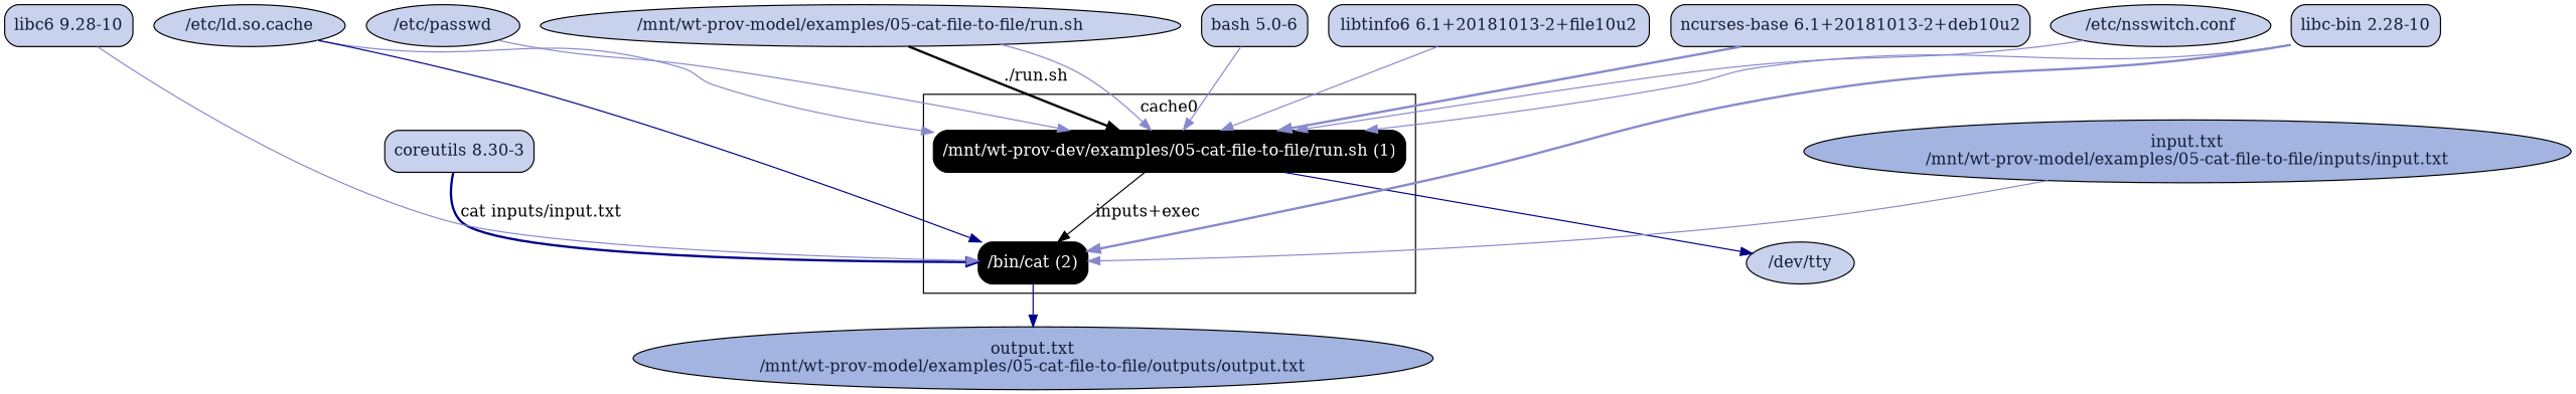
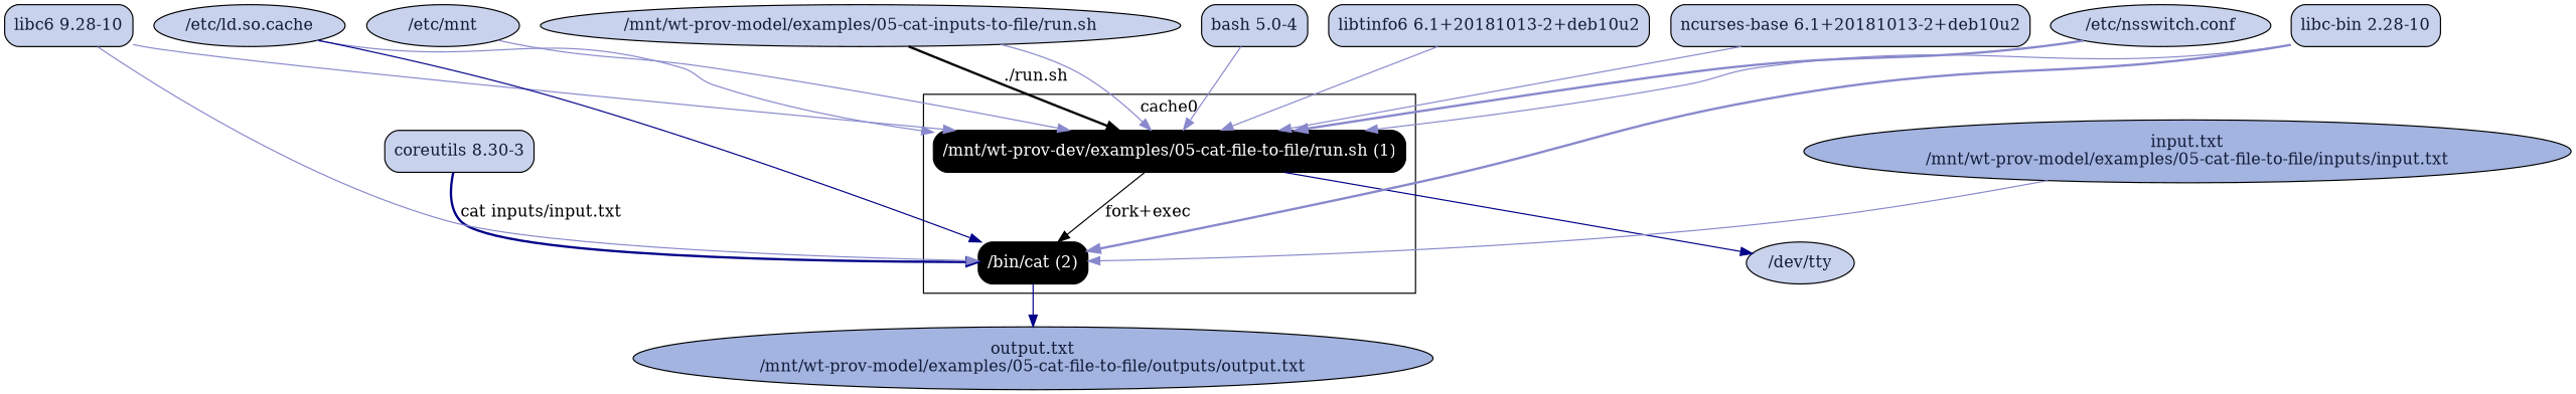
  digraph {
    rankdir=TB
    node [fillcolor="#C9D2ED" fontcolor="#131C39" shape=box style="filled,rounded"]
    edge [color="#8888CC"]
    n1 [fillcolor=black fontcolor=white label="/mnt/wt-prov-dev/examples/05-cat-file-to-file/run.sh (1)"]
    n2 [fillcolor=black fontcolor=white label="/bin/cat (2)"]
    "/dev/tty" [shape=ellipse]
    n4 [fillcolor="#A3B4E0" label="output.txt\n/mnt/wt-prov-model/examples/05-cat-file-to-file/outputs/output.txt" shape=ellipse]
-   n5 [label="bash 5.0-6"]
+   n5 [label="bash 5.0-4"]
    n6 [label="coreutils 8.30-3"]
    n7 [label="libc-bin 2.28-10"]
    n8 [label="libc6 9.28-10"]
-   n9 [label="libtinfo6 6.1+20181013-2+file10u2"]
+   n9 [label="libtinfo6 6.1+20181013-2+deb10u2"]
    n10 [label="ncurses-base 6.1+20181013-2+deb10u2"]
    "/etc/ld.so.cache" [shape=ellipse]
    "/etc/nsswitch.conf" [shape=ellipse]
-   "/etc/passwd" [shape=ellipse]
+   "/etc/passwd" [shape=ellipse label="/etc/mnt"]
    n14 [fillcolor="#A3B4E0" label="input.txt\n/mnt/wt-prov-model/examples/05-cat-file-to-file/inputs/input.txt" shape=ellipse]
-   "/mnt/wt-prov-model/examples/05-cat-file-to-file/run.sh" [shape=ellipse]
+   "/mnt/wt-prov-model/examples/05-cat-file-to-file/run.sh" [shape=ellipse label="/mnt/wt-prov-model/examples/05-cat-inputs-to-file/run.sh"]
    subgraph cluster_1 {
      label=cache0
      n1
      n2
    }
-   n1 -> n2 [label="inputs+exec" color=""]
+   n1 -> n2 [label="fork+exec" color=""]
    n1 -> "/dev/tty" [color="#000088"]
    n2 -> n4 [color="#000088"]
    n5 -> n1
    n6 -> n2 [color="#000088" label="cat inputs/input.txt" style=bold]
    n7 -> n1
    n7 -> n2 [style=bold]
+   n8 -> n1
    n8 -> n2
    n9 -> n1
-   n10 -> n1 [style=bold]
+   n10 -> n1
    "/etc/ld.so.cache" -> n1
    "/etc/ld.so.cache" -> n2 [color="#000088"]
-   "/etc/nsswitch.conf" -> n1
+   "/etc/nsswitch.conf" -> n1 [style=bold]
    "/etc/passwd" -> n1
    n14 -> n2
    "/mnt/wt-prov-model/examples/05-cat-file-to-file/run.sh" -> n1 [label="./run.sh" style=bold color=""]
    "/mnt/wt-prov-model/examples/05-cat-file-to-file/run.sh" -> n1
  }
